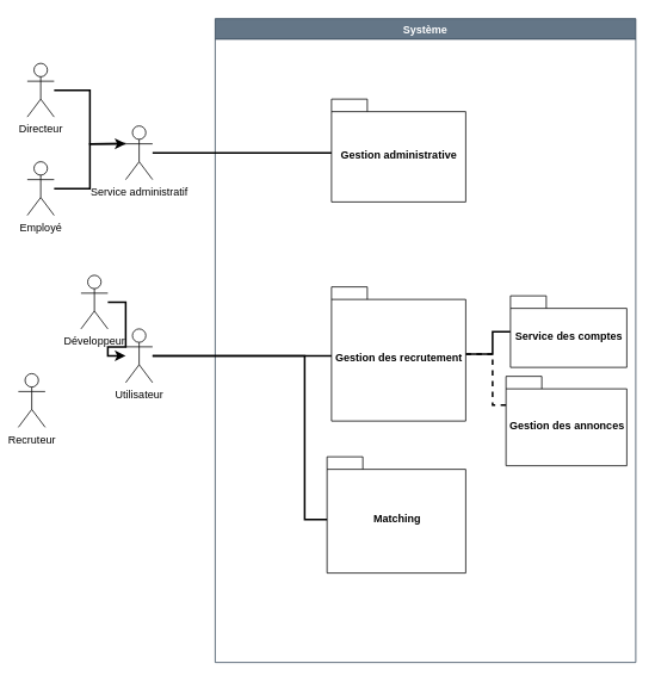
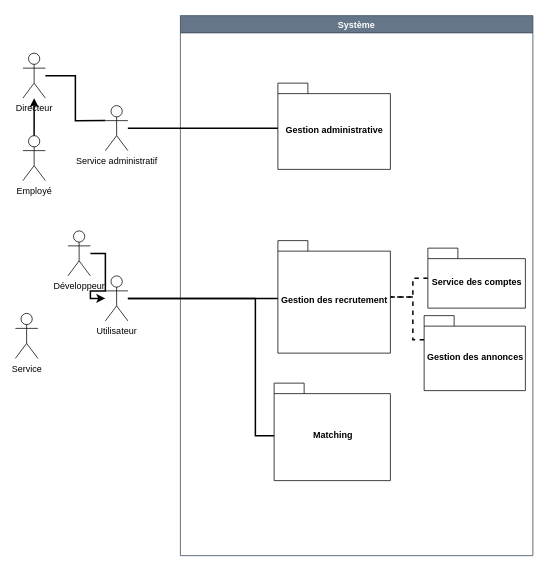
  <mxCell id="0" />
  <mxCell id="1" parent="0" />
  <mxCell id="2" value="Système" style="swimlane;strokeWidth=1;fillColor=#647687;fontColor=#ffffff;strokeColor=#314354;" vertex="1" parent="1"><mxGeometry x="240" y="20" width="470" height="720" as="geometry" /></mxCell>
  <mxCell id="3" value="Gestion administrative" style="shape=folder;fontStyle=1;spacingTop=10;tabWidth=40;tabHeight=14;tabPosition=left;html=1;" vertex="1" parent="2"><mxGeometry x="130" y="90" width="150" height="115" as="geometry" /></mxCell>
  <mxCell id="4" value="Gestion des annonces" style="shape=folder;fontStyle=1;spacingTop=10;tabWidth=40;tabHeight=14;tabPosition=left;html=1;" vertex="1" parent="2"><mxGeometry x="325" y="400" width="135" height="100" as="geometry" /></mxCell>
- <mxCell id="5" value="" style="edgeStyle=orthogonalEdgeStyle;rounded=0;orthogonalLoop=1;jettySize=auto;html=1;endArrow=none;endFill=0;strokeWidth=2;" edge="1" parent="2" source="6" target="8"><mxGeometry relative="1" as="geometry"><Array as="points"><mxPoint x="310" y="350" /><mxPoint x="310" y="375" /></Array></mxGeometry></mxCell>
+ <mxCell id="5" value="" style="edgeStyle=orthogonalEdgeStyle;rounded=0;orthogonalLoop=1;jettySize=auto;html=1;endArrow=none;endFill=0;strokeWidth=2;dashed=1;" edge="1" parent="2" source="6" target="8"><mxGeometry relative="1" as="geometry"><Array as="points"><mxPoint x="310" y="350" /><mxPoint x="310" y="375" /></Array></mxGeometry></mxCell>
  <mxCell id="6" value="Service des comptes" style="shape=folder;fontStyle=1;spacingTop=10;tabWidth=40;tabHeight=14;tabPosition=left;html=1;" vertex="1" parent="2"><mxGeometry x="330" y="310" width="130" height="80" as="geometry" /></mxCell>
  <mxCell id="7" style="edgeStyle=orthogonalEdgeStyle;rounded=0;orthogonalLoop=1;jettySize=auto;html=1;entryX=0;entryY=0;entryDx=0;entryDy=32;entryPerimeter=0;endArrow=none;endFill=0;strokeWidth=2;dashed=1;" edge="1" parent="2" source="8" target="4"><mxGeometry relative="1" as="geometry"><Array as="points"><mxPoint x="310" y="375" /><mxPoint x="310" y="432" /></Array></mxGeometry></mxCell>
  <mxCell id="8" value="Gestion des recrutement" style="shape=folder;fontStyle=1;spacingTop=10;tabWidth=40;tabHeight=14;tabPosition=left;html=1;" vertex="1" parent="2"><mxGeometry x="130" y="300" width="150" height="150" as="geometry" /></mxCell>
  <mxCell id="9" value="Matching" style="shape=folder;fontStyle=1;spacingTop=10;tabWidth=40;tabHeight=14;tabPosition=left;html=1;" vertex="1" parent="2"><mxGeometry x="125" y="490" width="155" height="130" as="geometry" /></mxCell>
  <mxCell id="10" style="edgeStyle=orthogonalEdgeStyle;rounded=0;orthogonalLoop=1;jettySize=auto;html=1;endArrow=none;endFill=0;strokeWidth=2;" edge="1" parent="1" source="11"><mxGeometry relative="1" as="geometry"><mxPoint x="370" y="170" as="targetPoint" /></mxGeometry></mxCell>
  <mxCell id="11" value="Service administratif" style="shape=umlActor;verticalLabelPosition=bottom;verticalAlign=top;html=1;outlineConnect=0;" vertex="1" parent="1"><mxGeometry x="140" y="140" width="30" height="60" as="geometry" /></mxCell>
  <mxCell id="12" style="edgeStyle=orthogonalEdgeStyle;rounded=0;orthogonalLoop=1;jettySize=auto;html=1;strokeWidth=2;" edge="1" parent="1" source="13" target="17"><mxGeometry relative="1" as="geometry" /></mxCell>
  <mxCell id="13" value="Développeur" style="shape=umlActor;verticalLabelPosition=bottom;verticalAlign=top;html=1;outlineConnect=0;" vertex="1" parent="1"><mxGeometry x="90" y="307" width="30" height="60" as="geometry" /></mxCell>
- <mxCell id="14" value="Recruteur" style="shape=umlActor;verticalLabelPosition=bottom;verticalAlign=top;html=1;outlineConnect=0;" vertex="1" parent="1"><mxGeometry x="20" y="417" width="30" height="60" as="geometry" /></mxCell>
+ <mxCell id="14" value="Service" style="shape=umlActor;verticalLabelPosition=bottom;verticalAlign=top;html=1;outlineConnect=0;" vertex="1" parent="1"><mxGeometry x="20" y="417" width="30" height="60" as="geometry" /></mxCell>
  <mxCell id="15" style="edgeStyle=orthogonalEdgeStyle;rounded=0;orthogonalLoop=1;jettySize=auto;html=1;strokeWidth=2;endArrow=none;endFill=0;" edge="1" parent="1" source="17"><mxGeometry relative="1" as="geometry"><mxPoint x="370" y="397" as="targetPoint" /></mxGeometry></mxCell>
  <mxCell id="16" style="edgeStyle=orthogonalEdgeStyle;rounded=0;orthogonalLoop=1;jettySize=auto;html=1;endArrow=none;endFill=0;strokeWidth=2;" edge="1" parent="1" source="17"><mxGeometry relative="1" as="geometry"><mxPoint x="360" y="580" as="targetPoint" /><Array as="points"><mxPoint x="340" y="397" /><mxPoint x="340" y="580" /><mxPoint x="365" y="580" /></Array></mxGeometry></mxCell>
  <mxCell id="17" value="Utilisateur" style="shape=umlActor;verticalLabelPosition=bottom;verticalAlign=top;html=1;outlineConnect=0;" vertex="1" parent="1"><mxGeometry x="140" y="367" width="30" height="60" as="geometry" /></mxCell>
- <mxCell id="18" style="edgeStyle=orthogonalEdgeStyle;rounded=0;orthogonalLoop=1;jettySize=auto;html=1;entryX=0;entryY=0.333;entryDx=0;entryDy=0;entryPerimeter=0;endArrow=classic;endFill=1;strokeWidth=2;" edge="1" parent="1" source="19" target="11"><mxGeometry relative="1" as="geometry" /></mxCell>
+ <mxCell id="18" style="edgeStyle=orthogonalEdgeStyle;rounded=0;orthogonalLoop=1;jettySize=auto;html=1;endArrow=classic;endFill=1;strokeWidth=2;" edge="1" parent="1" source="19" target="21"><mxGeometry relative="1" as="geometry" /></mxCell>
  <mxCell id="19" value="Employé" style="shape=umlActor;verticalLabelPosition=bottom;verticalAlign=top;html=1;outlineConnect=0;" vertex="1" parent="1"><mxGeometry x="30" y="180" width="30" height="60" as="geometry" /></mxCell>
  <mxCell id="20" style="edgeStyle=orthogonalEdgeStyle;rounded=0;orthogonalLoop=1;jettySize=auto;html=1;endArrow=none;endFill=1;strokeWidth=2;entryX=0;entryY=0.333;entryDx=0;entryDy=0;entryPerimeter=0;" edge="1" parent="1" source="21" target="11"><mxGeometry relative="1" as="geometry" /></mxCell>
  <mxCell id="21" value="Directeur" style="shape=umlActor;verticalLabelPosition=bottom;verticalAlign=top;html=1;outlineConnect=0;" vertex="1" parent="1"><mxGeometry x="30" y="70" width="30" height="60" as="geometry" /></mxCell>
